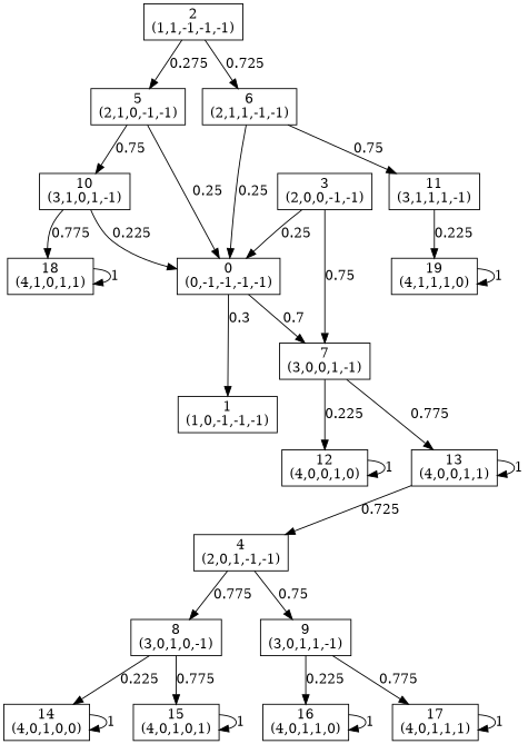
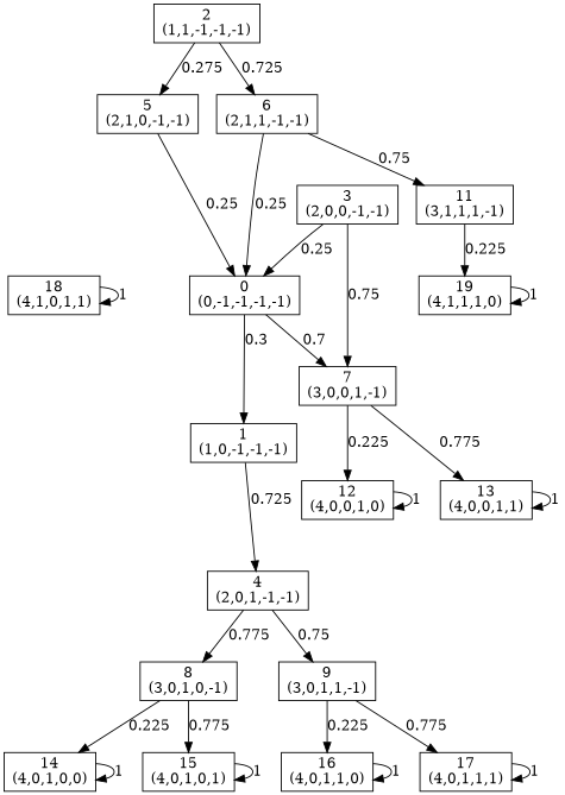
  digraph {
    node [shape=box]
    n1 [label="0\n(0,-1,-1,-1,-1)"]
    n2 [label="1\n(1,0,-1,-1,-1)"]
    n3 [label="7\n(3,0,0,1,-1)"]
    n4 [label="4\n(2,0,1,-1,-1)"]
    n5 [label="2\n(1,1,-1,-1,-1)"]
    n6 [label="5\n(2,1,0,-1,-1)"]
    n7 [label="6\n(2,1,1,-1,-1)"]
    n8 [label="3\n(2,0,0,-1,-1)"]
    n9 [label="8\n(3,0,1,0,-1)"]
    n10 [label="9\n(3,0,1,1,-1)"]
-   n11 [label="10\n(3,1,0,1,-1)"]
    n12 [label="11\n(3,1,1,1,-1)"]
    n13 [label="12\n(4,0,0,1,0)"]
    n14 [label="13\n(4,0,0,1,1)"]
    n15 [label="14\n(4,0,1,0,0)"]
    n16 [label="15\n(4,0,1,0,1)"]
    n17 [label="16\n(4,0,1,1,0)"]
    n18 [label="17\n(4,0,1,1,1)"]
    n19 [label="18\n(4,1,0,1,1)"]
    n20 [label="19\n(4,1,1,1,0)"]
    n1 -> n2 [label=0.3]
    n1 -> n3 [label=0.7]
-   n14 -> n4 [label=0.725]
+   n2 -> n4 [label=0.725]
    n3 -> n13 [label=0.225]
    n3 -> n14 [label=0.775]
    n4 -> n9 [label=0.775]
    n4 -> n10 [label=0.75]
    n5 -> n6 [label=0.275]
    n5 -> n7 [label=0.725]
    n6 -> n1 [label=0.25]
-   n6 -> n11 [label=0.75]
    n7 -> n1 [label=0.25]
    n7 -> n12 [label=0.75]
    n8 -> n1 [label=0.25]
    n8 -> n3 [label=0.75]
    n9 -> n15 [label=0.225]
    n9 -> n16 [label=0.775]
    n10 -> n17 [label=0.225]
    n10 -> n18 [label=0.775]
-   n11 -> n1 [label=0.225]
-   n11 -> n19 [label=0.775]
    n12 -> n20 [label=0.225]
    n13 -> n13 [label=1]
    n14 -> n14 [label=1]
    n15 -> n15 [label=1]
    n16 -> n16 [label=1]
    n17 -> n17 [label=1]
    n18 -> n18 [label=1]
    n19 -> n19 [label=1]
    n20 -> n20 [label=1]
  }
